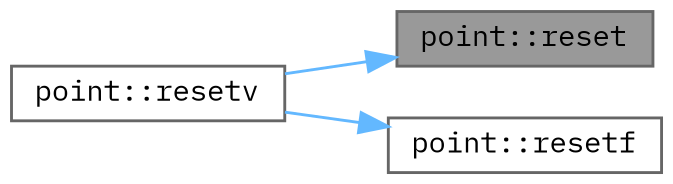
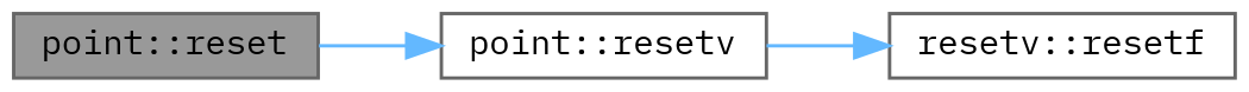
  digraph {
    fontname="IBM Plex Mono"
    rankdir=LR
    node [color=grey40 fillcolor=white fontname="IBM Plex Mono" fontsize=10 shape=box style=filled]
    edge [color=steelblue1 fontname="IBM Plex Mono" fontsize=10 labelfontname=Helvetica labelfontsize=10 style=solid]
    n1 [color=gray40 fillcolor=grey60 fontcolor=black height=0.2 label="point::reset" width=0.4]
    n2 [height=0.2 label="point::resetv" width=0.4]
-   n3 [height=0.2 label="point::resetf" width=0.4]
-   n2 -> n1
+   n3 [height=0.2 label="resetv::resetf" width=0.4]
+   n1 -> n2
    n2 -> n3
  }
